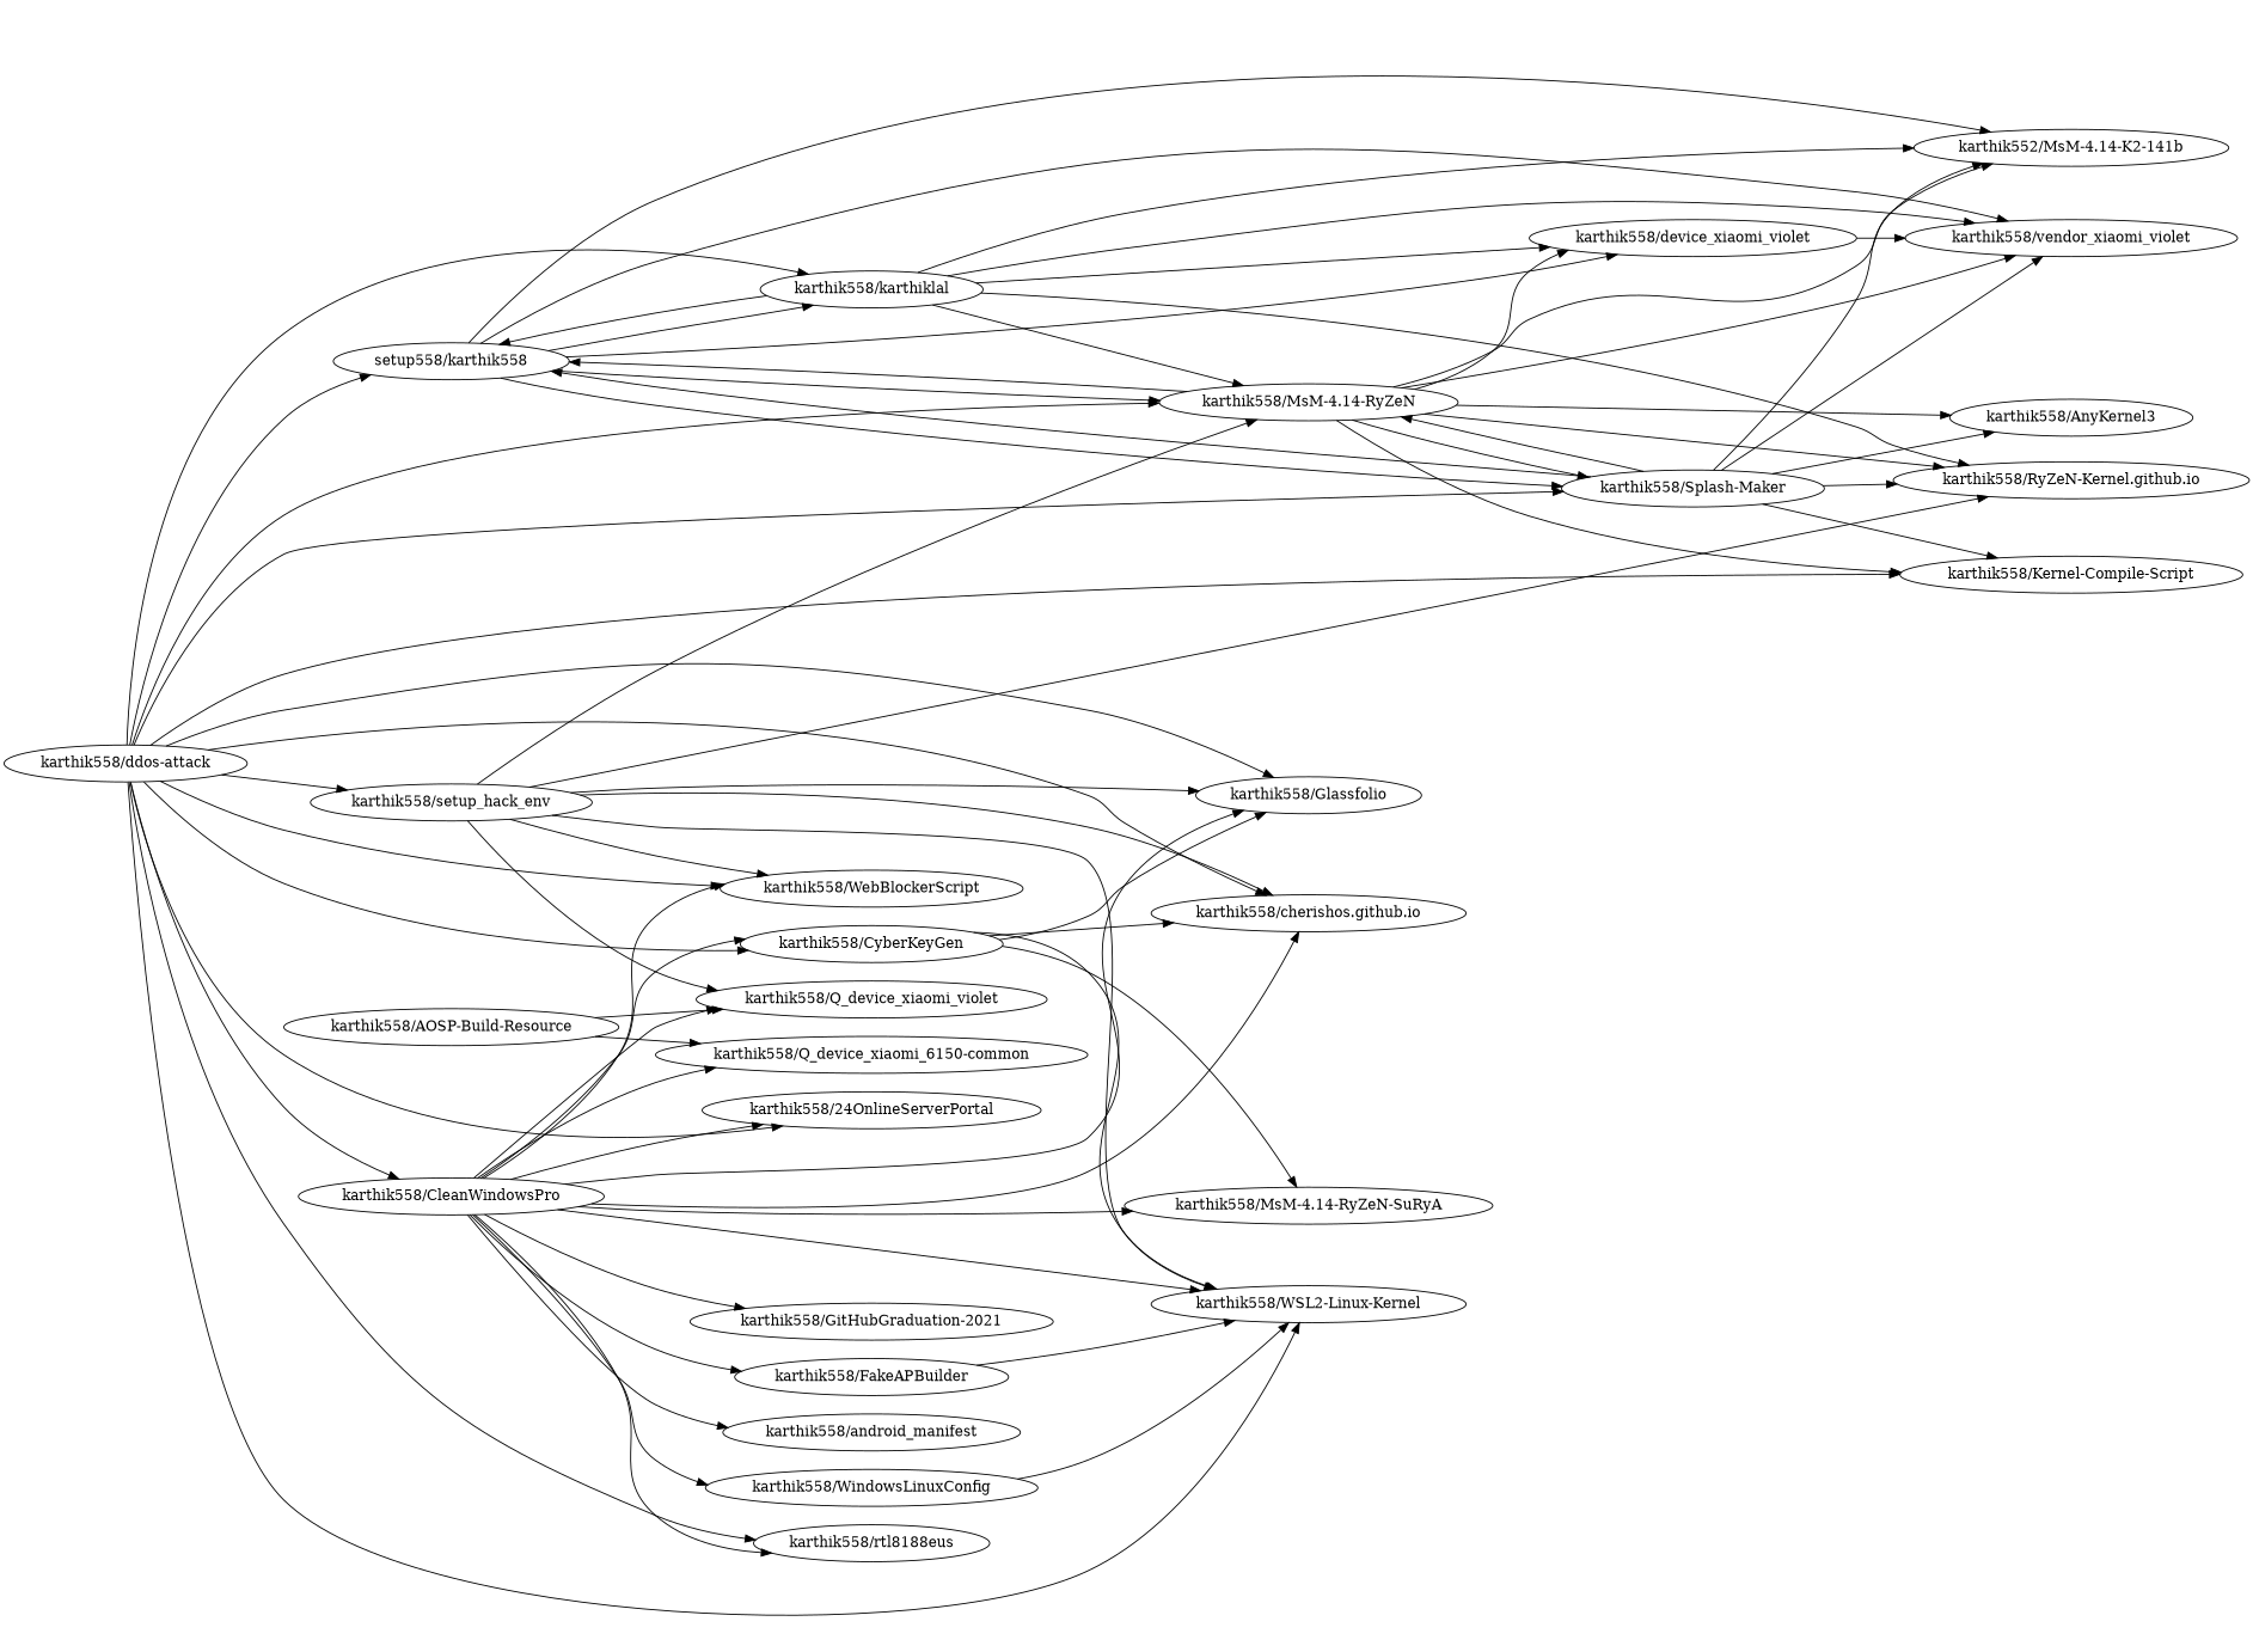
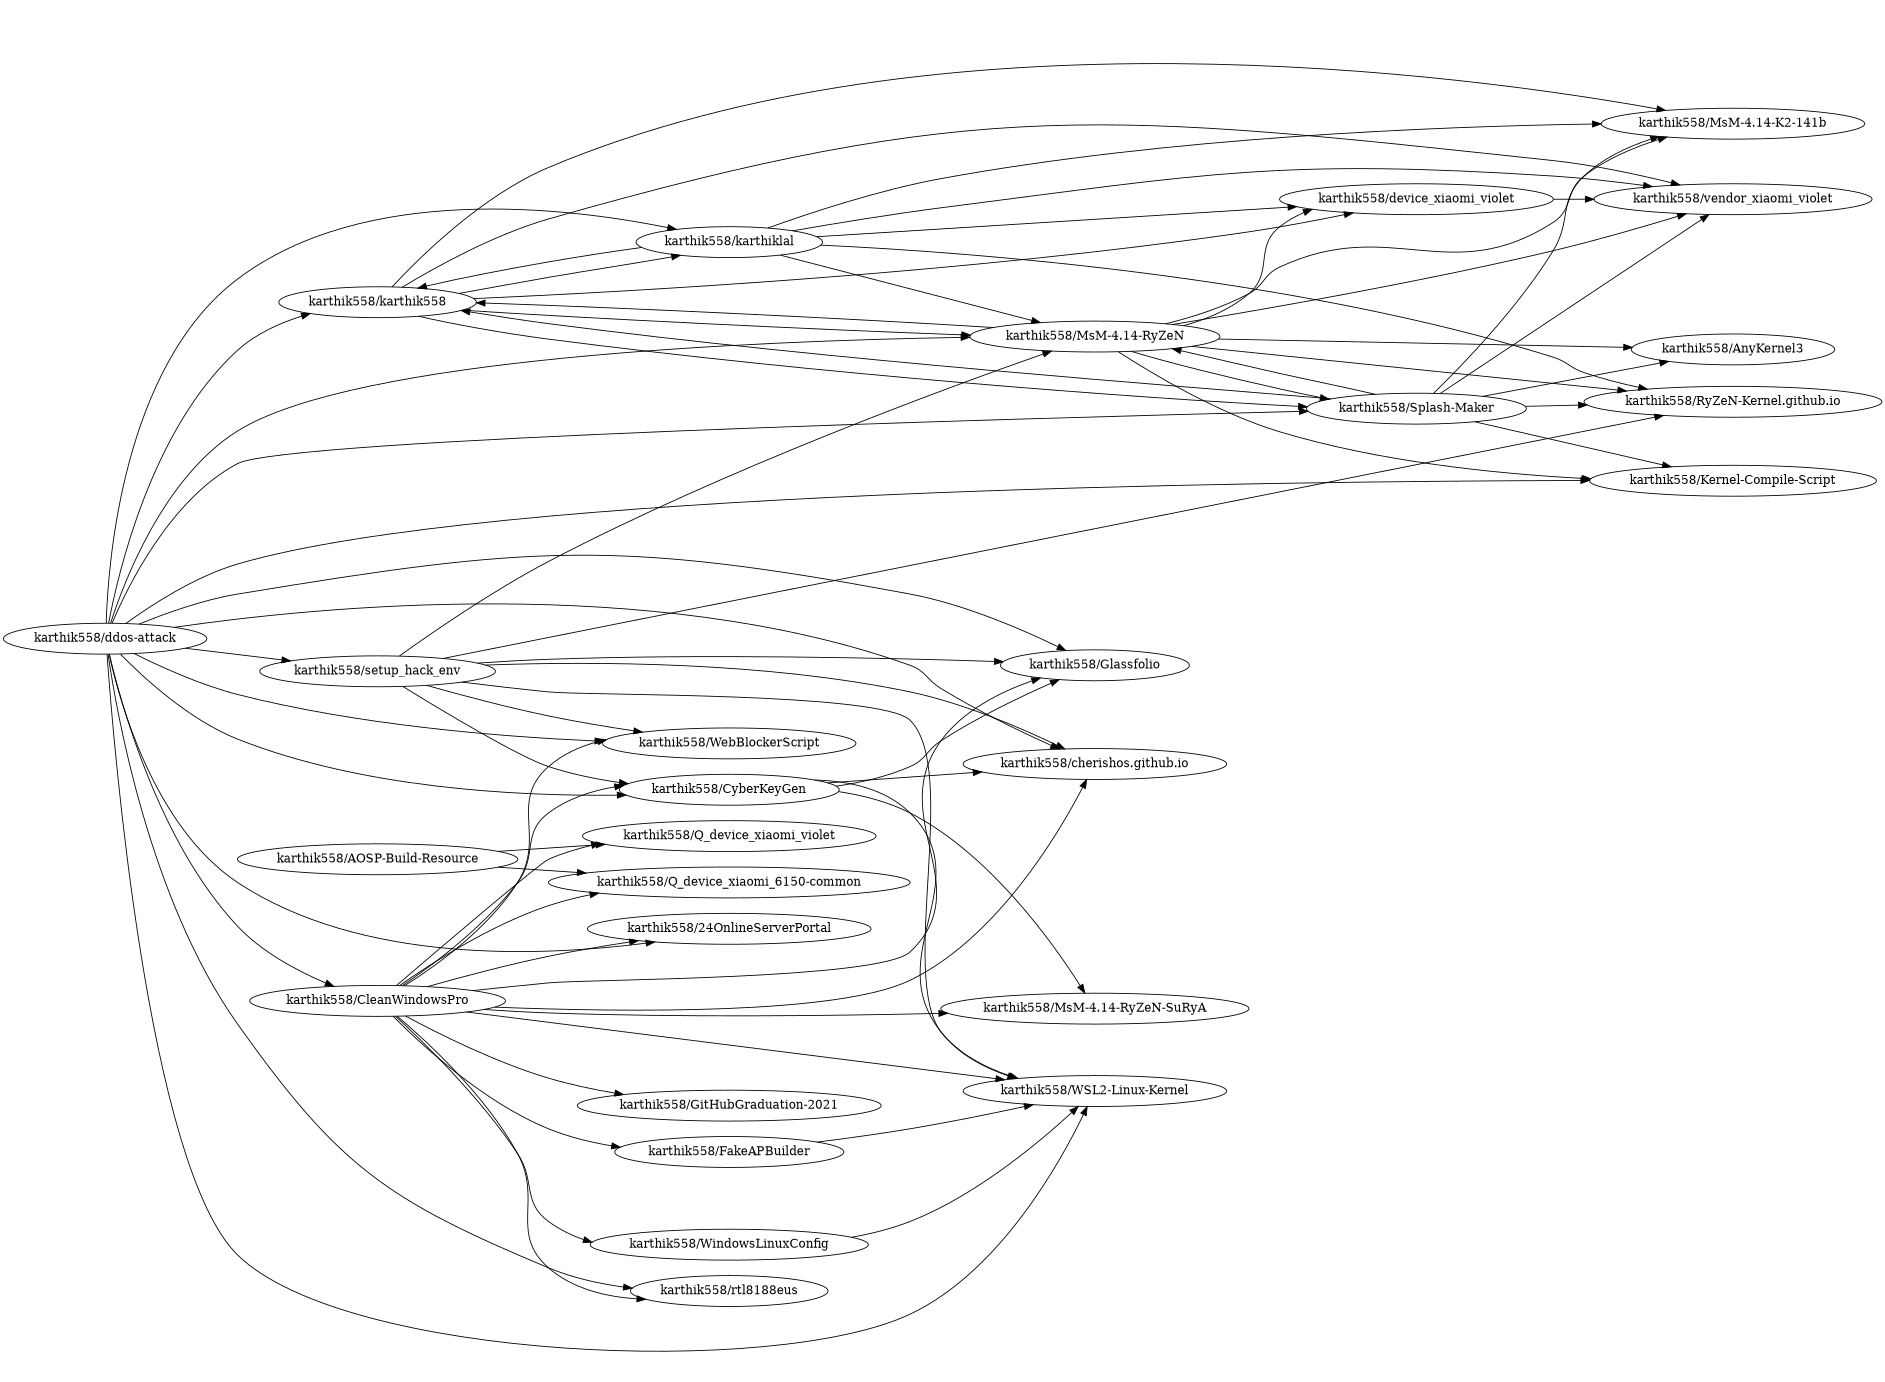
  digraph {
    rankdir=LR
-   "karthik558/karthik558" [l="4.902,46.063" label="setup558/karthik558"]
+   "karthik558/karthik558" [l="4.902,46.063"]
    "karthik558/MsM-4.14-RyZeN" [l="4.884,46.051"]
-   "karthik558/MsM-4.14-K2-141b" [l="4.899,46.042" label="karthik552/MsM-4.14-K2-141b"]
+   "karthik558/MsM-4.14-K2-141b" [l="4.899,46.042"]
    "karthik558/device_xiaomi_violet" [l="4.917,46.047"]
    "karthik558/Splash-Maker" [l="4.884,46.06"]
    "karthik558/karthiklal" [l="4.9,46.053"]
    "karthik558/vendor_xiaomi_violet" [l="4.914,46.058"]
    "karthik558/Kernel-Compile-Script" [l="4.862,46.057"]
    "karthik558/AnyKernel3" [l="4.876,46.037"]
    "karthik558/RyZeN-Kernel.github.io" [l="4.87,46.051"]
    "karthik558/AOSP-Build-Resource" [l="4.815,46.123"]
    "karthik558/Q_device_xiaomi_6150-common" [l="4.829,46.109"]
    "karthik558/Q_device_xiaomi_violet" [l="4.836,46.117"]
    "karthik558/ddos-attack" [l="4.875,46.077"]
    "karthik558/CyberKeyGen" [l="4.853,46.09"]
    "karthik558/setup_hack_env" [l="4.858,46.07"]
    "karthik558/WSL2-Linux-Kernel" [l="4.872,46.091"]
    "karthik558/cherishos.github.io" [l="4.856,46.082"]
    "karthik558/Glassfolio" [l="4.845,46.084"]
    "karthik558/rtl8188eus" [l="4.841,46.092"]
    "karthik558/WebBlockerScript" [l="4.843,46.077"]
    "karthik558/24OnlineServerPortal" [l="4.877,46.097"]
    "karthik558/CleanWindowsPro" [l="4.858,46.1"]
    "karthik558/MsM-4.14-RyZeN-SuRyA" [l="4.865,46.087"]
    "karthik558/FakeAPBuilder" [l="4.889,46.094"]
    "karthik558/WindowsLinuxConfig" [l="4.879,46.107"]
    "karthik558/GitHubGraduation-2021" [l="4.87,46.117"]
-   "karthik558/android_manifest" [l="4.849,46.114"]
    "karthik558/karthik558" -> "karthik558/MsM-4.14-RyZeN"
    "karthik558/karthik558" -> "karthik558/MsM-4.14-K2-141b"
    "karthik558/karthik558" -> "karthik558/device_xiaomi_violet"
    "karthik558/karthik558" -> "karthik558/Splash-Maker"
    "karthik558/karthik558" -> "karthik558/karthiklal"
    "karthik558/karthik558" -> "karthik558/vendor_xiaomi_violet"
    "karthik558/MsM-4.14-RyZeN" -> "karthik558/karthik558"
    "karthik558/MsM-4.14-RyZeN" -> "karthik558/MsM-4.14-K2-141b"
    "karthik558/MsM-4.14-RyZeN" -> "karthik558/device_xiaomi_violet"
    "karthik558/MsM-4.14-RyZeN" -> "karthik558/Splash-Maker"
    "karthik558/MsM-4.14-RyZeN" -> "karthik558/vendor_xiaomi_violet"
    "karthik558/MsM-4.14-RyZeN" -> "karthik558/Kernel-Compile-Script"
    "karthik558/MsM-4.14-RyZeN" -> "karthik558/AnyKernel3"
    "karthik558/MsM-4.14-RyZeN" -> "karthik558/RyZeN-Kernel.github.io"
    "karthik558/device_xiaomi_violet" -> "karthik558/vendor_xiaomi_violet"
    "karthik558/Splash-Maker" -> "karthik558/karthik558"
    "karthik558/Splash-Maker" -> "karthik558/MsM-4.14-RyZeN"
    "karthik558/Splash-Maker" -> "karthik558/MsM-4.14-K2-141b"
    "karthik558/Splash-Maker" -> "karthik558/vendor_xiaomi_violet"
    "karthik558/Splash-Maker" -> "karthik558/Kernel-Compile-Script"
    "karthik558/Splash-Maker" -> "karthik558/AnyKernel3"
    "karthik558/Splash-Maker" -> "karthik558/RyZeN-Kernel.github.io"
    "karthik558/karthiklal" -> "karthik558/karthik558"
    "karthik558/karthiklal" -> "karthik558/MsM-4.14-RyZeN"
    "karthik558/karthiklal" -> "karthik558/MsM-4.14-K2-141b"
    "karthik558/karthiklal" -> "karthik558/device_xiaomi_violet"
    "karthik558/karthiklal" -> "karthik558/vendor_xiaomi_violet"
    "karthik558/karthiklal" -> "karthik558/RyZeN-Kernel.github.io"
    "karthik558/AOSP-Build-Resource" -> "karthik558/Q_device_xiaomi_6150-common"
    "karthik558/AOSP-Build-Resource" -> "karthik558/Q_device_xiaomi_violet"
    "karthik558/ddos-attack" -> "karthik558/karthik558"
    "karthik558/ddos-attack" -> "karthik558/MsM-4.14-RyZeN"
    "karthik558/ddos-attack" -> "karthik558/Splash-Maker"
    "karthik558/ddos-attack" -> "karthik558/karthiklal"
    "karthik558/ddos-attack" -> "karthik558/Kernel-Compile-Script"
    "karthik558/ddos-attack" -> "karthik558/CyberKeyGen"
    "karthik558/ddos-attack" -> "karthik558/setup_hack_env"
    "karthik558/ddos-attack" -> "karthik558/WSL2-Linux-Kernel"
    "karthik558/ddos-attack" -> "karthik558/cherishos.github.io"
    "karthik558/ddos-attack" -> "karthik558/Glassfolio"
    "karthik558/ddos-attack" -> "karthik558/rtl8188eus"
    "karthik558/ddos-attack" -> "karthik558/WebBlockerScript"
    "karthik558/ddos-attack" -> "karthik558/24OnlineServerPortal"
    "karthik558/ddos-attack" -> "karthik558/CleanWindowsPro"
    "karthik558/CyberKeyGen" -> "karthik558/WSL2-Linux-Kernel"
    "karthik558/CyberKeyGen" -> "karthik558/cherishos.github.io"
    "karthik558/CyberKeyGen" -> "karthik558/Glassfolio"
    "karthik558/CyberKeyGen" -> "karthik558/MsM-4.14-RyZeN-SuRyA"
    "karthik558/setup_hack_env" -> "karthik558/MsM-4.14-RyZeN"
    "karthik558/setup_hack_env" -> "karthik558/RyZeN-Kernel.github.io"
-   "karthik558/setup_hack_env" -> "karthik558/Q_device_xiaomi_violet"
+   "karthik558/setup_hack_env" -> "karthik558/CyberKeyGen"
    "karthik558/setup_hack_env" -> "karthik558/WSL2-Linux-Kernel"
    "karthik558/setup_hack_env" -> "karthik558/cherishos.github.io"
    "karthik558/setup_hack_env" -> "karthik558/Glassfolio"
    "karthik558/setup_hack_env" -> "karthik558/WebBlockerScript"
    "karthik558/CleanWindowsPro" -> "karthik558/Q_device_xiaomi_6150-common"
    "karthik558/CleanWindowsPro" -> "karthik558/Q_device_xiaomi_violet"
    "karthik558/CleanWindowsPro" -> "karthik558/CyberKeyGen"
    "karthik558/CleanWindowsPro" -> "karthik558/WSL2-Linux-Kernel"
    "karthik558/CleanWindowsPro" -> "karthik558/cherishos.github.io"
    "karthik558/CleanWindowsPro" -> "karthik558/Glassfolio"
    "karthik558/CleanWindowsPro" -> "karthik558/rtl8188eus"
    "karthik558/CleanWindowsPro" -> "karthik558/WebBlockerScript"
    "karthik558/CleanWindowsPro" -> "karthik558/24OnlineServerPortal"
    "karthik558/CleanWindowsPro" -> "karthik558/MsM-4.14-RyZeN-SuRyA"
    "karthik558/CleanWindowsPro" -> "karthik558/FakeAPBuilder"
    "karthik558/CleanWindowsPro" -> "karthik558/WindowsLinuxConfig"
    "karthik558/CleanWindowsPro" -> "karthik558/GitHubGraduation-2021"
-   "karthik558/CleanWindowsPro" -> "karthik558/android_manifest"
    "karthik558/FakeAPBuilder" -> "karthik558/WSL2-Linux-Kernel"
    "karthik558/WindowsLinuxConfig" -> "karthik558/WSL2-Linux-Kernel"
  }
